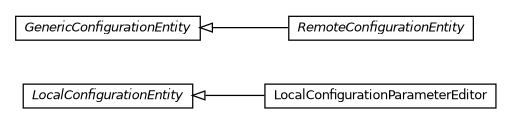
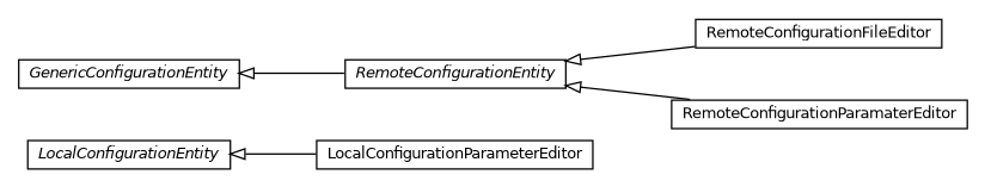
  digraph {
    nodesep=0.25
    rankdir=LR
    ranksep=0.5
    node [fontcolor=black fontname=Helvetica fontsize=10.0 shape=plaintext]
    edge [arrowtail=empty dir=back fontname=Helvetica fontsize=10 headport=p labelfontname=Helvetica labelfontsize=10 tailport=p]
    n1 [label=<<table title="org.universAAL.middleware.managers.configuration.core.impl.LocalConfigurationParameterEditor" border="0" cellborder="1" cellspacing="0" cellpadding="2" port="p" href="./LocalConfigurationParameterEditor.html"> 		<tr><td><table border="0" cellspacing="0" cellpadding="1"> <tr><td align="center" balign="center"> LocalConfigurationParameterEditor </td></tr> 		</table></td></tr> 		</table>>]
+   n2 [label=<<table title="org.universAAL.middleware.managers.configuration.core.impl.RemoteConfigurationFileEditor" border="0" cellborder="1" cellspacing="0" cellpadding="2" port="p" href="./RemoteConfigurationFileEditor.html"> 		<tr><td><table border="0" cellspacing="0" cellpadding="1"> <tr><td align="center" balign="center"> RemoteConfigurationFileEditor </td></tr> 		</table></td></tr> 		</table>>]
    n3 [label=<<table title="org.universAAL.middleware.managers.configuration.core.impl.RemoteConfigurationEntity" border="0" cellborder="1" cellspacing="0" cellpadding="2" port="p" href="./RemoteConfigurationEntity.html"> 		<tr><td><table border="0" cellspacing="0" cellpadding="1"> <tr><td align="center" balign="center"><font face="Helvetica-Oblique"> RemoteConfigurationEntity </font></td></tr> 		</table></td></tr> 		</table>>]
+   n4 [label=<<table title="org.universAAL.middleware.managers.configuration.core.impl.RemoteConfigurationParamaterEditor" border="0" cellborder="1" cellspacing="0" cellpadding="2" port="p" href="./RemoteConfigurationParamaterEditor.html"> 		<tr><td><table border="0" cellspacing="0" cellpadding="1"> <tr><td align="center" balign="center"> RemoteConfigurationParamaterEditor </td></tr> 		</table></td></tr> 		</table>>]
    n5 [label=<<table title="org.universAAL.middleware.managers.configuration.core.impl.LocalConfigurationEntity" border="0" cellborder="1" cellspacing="0" cellpadding="2" port="p" href="./LocalConfigurationEntity.html"> 		<tr><td><table border="0" cellspacing="0" cellpadding="1"> <tr><td align="center" balign="center"><font face="Helvetica-Oblique"> LocalConfigurationEntity </font></td></tr> 		</table></td></tr> 		</table>>]
    n6 [label=<<table title="org.universAAL.middleware.managers.configuration.core.impl.GenericConfigurationEntity" border="0" cellborder="1" cellspacing="0" cellpadding="2" port="p" href="./GenericConfigurationEntity.html"> 		<tr><td><table border="0" cellspacing="0" cellpadding="1"> <tr><td align="center" balign="center"><font face="Helvetica-Oblique"> GenericConfigurationEntity </font></td></tr> 		</table></td></tr> 		</table>>]
+   n3 -> n2
+   n3 -> n4
    n5 -> n1
    n6 -> n3
  }
